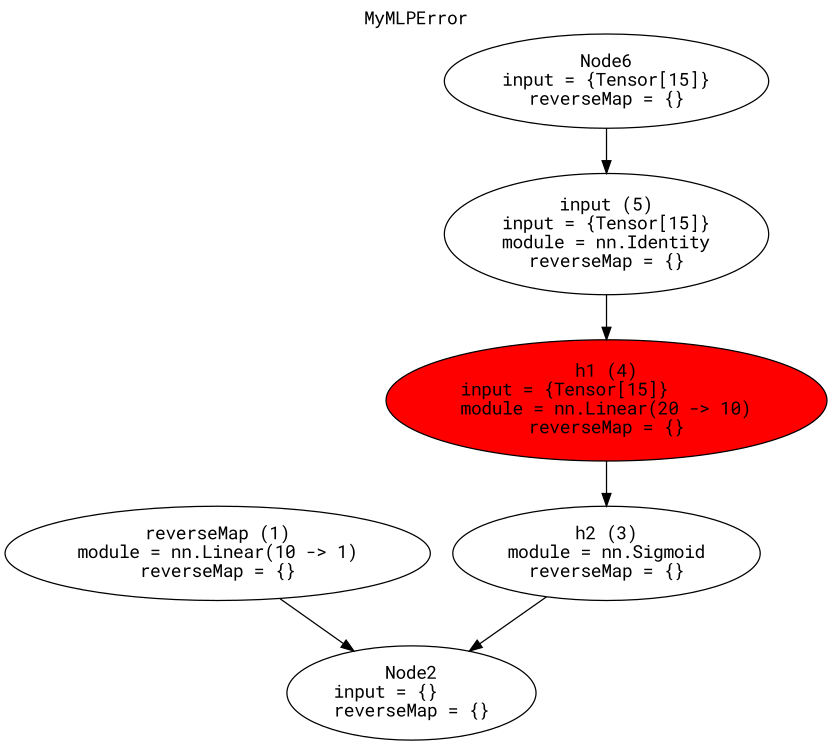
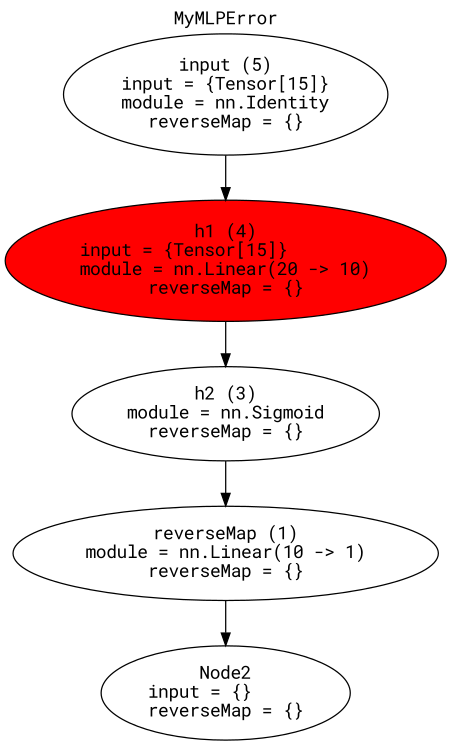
  digraph {
    fontname="Roboto Mono"
    label=MyMLPError
    labelloc=t
    node [fontname="Roboto Mono" shape=oval]
    edge [fontname="Roboto Mono"]
    n1 [label="reverseMap (1)\nmodule = nn.Linear(10 -> 1)\lreverseMap = {}"]
    n2 [label="Node2\ninput = {}\lreverseMap = {}"]
    n3 [label="h2 (3)\nmodule = nn.Sigmoid\lreverseMap = {}"]
    n4 [fillcolor=red label="h1 (4)\ninput = {Tensor[15]}\lmodule = nn.Linear(20 -> 10)\lreverseMap = {}" style=filled]
    n5 [label="input (5)\ninput = {Tensor[15]}\lmodule = nn.Identity\lreverseMap = {}"]
-   n6 [label="Node6\ninput = {Tensor[15]}\lreverseMap = {}"]
    n1 -> n2
-   n3 -> n2
+   n3 -> n1
    n4 -> n3
    n5 -> n4
-   n6 -> n5
  }
